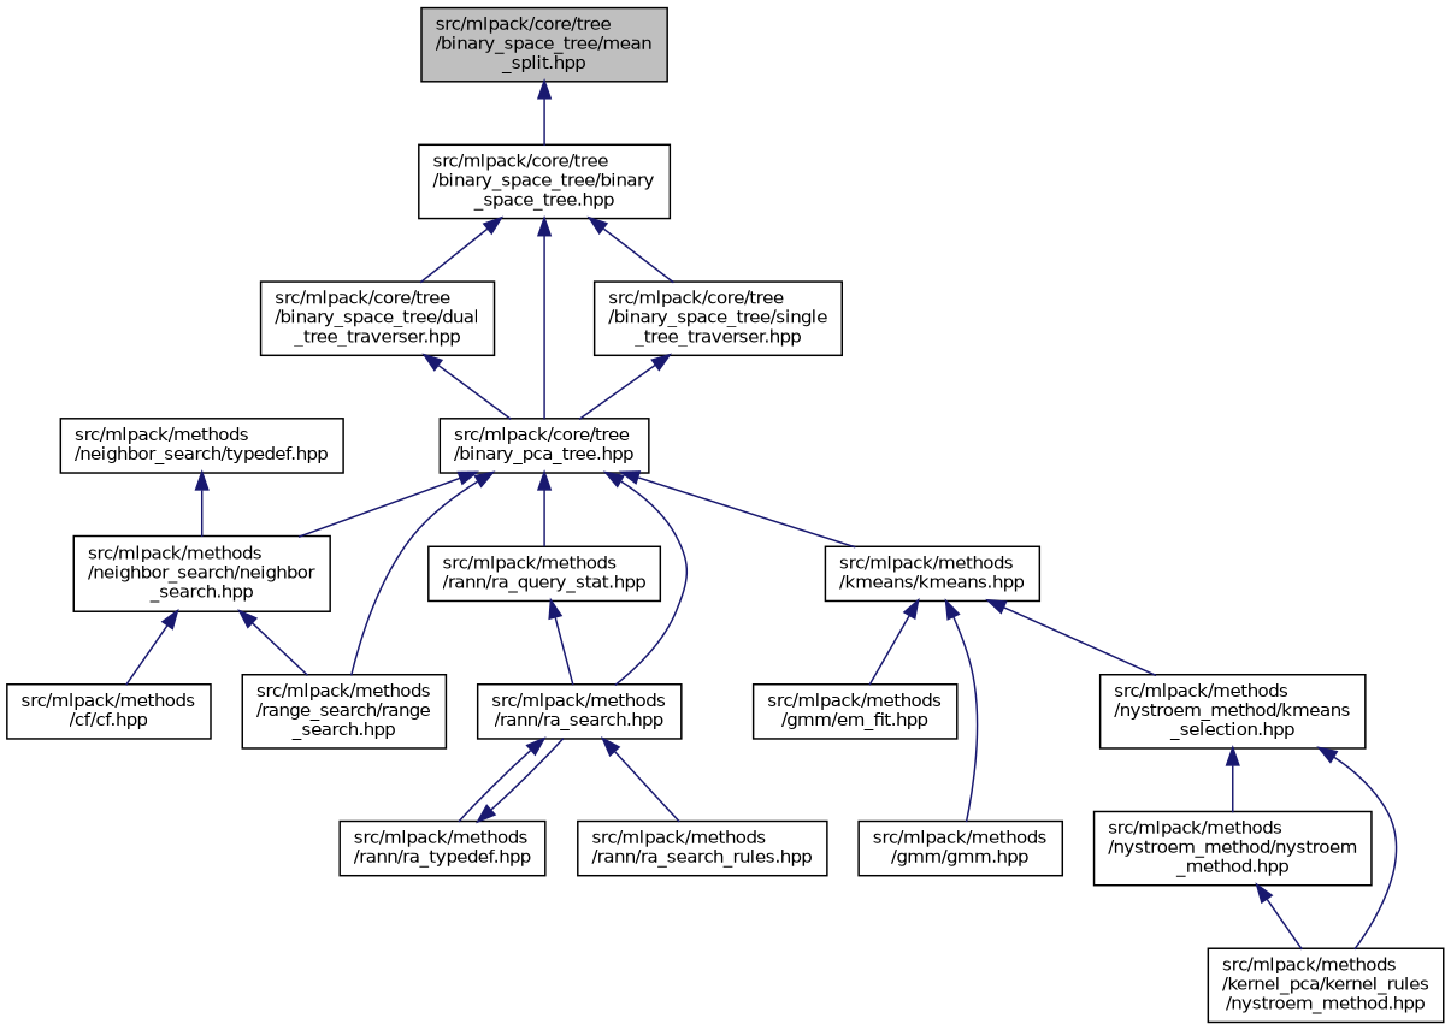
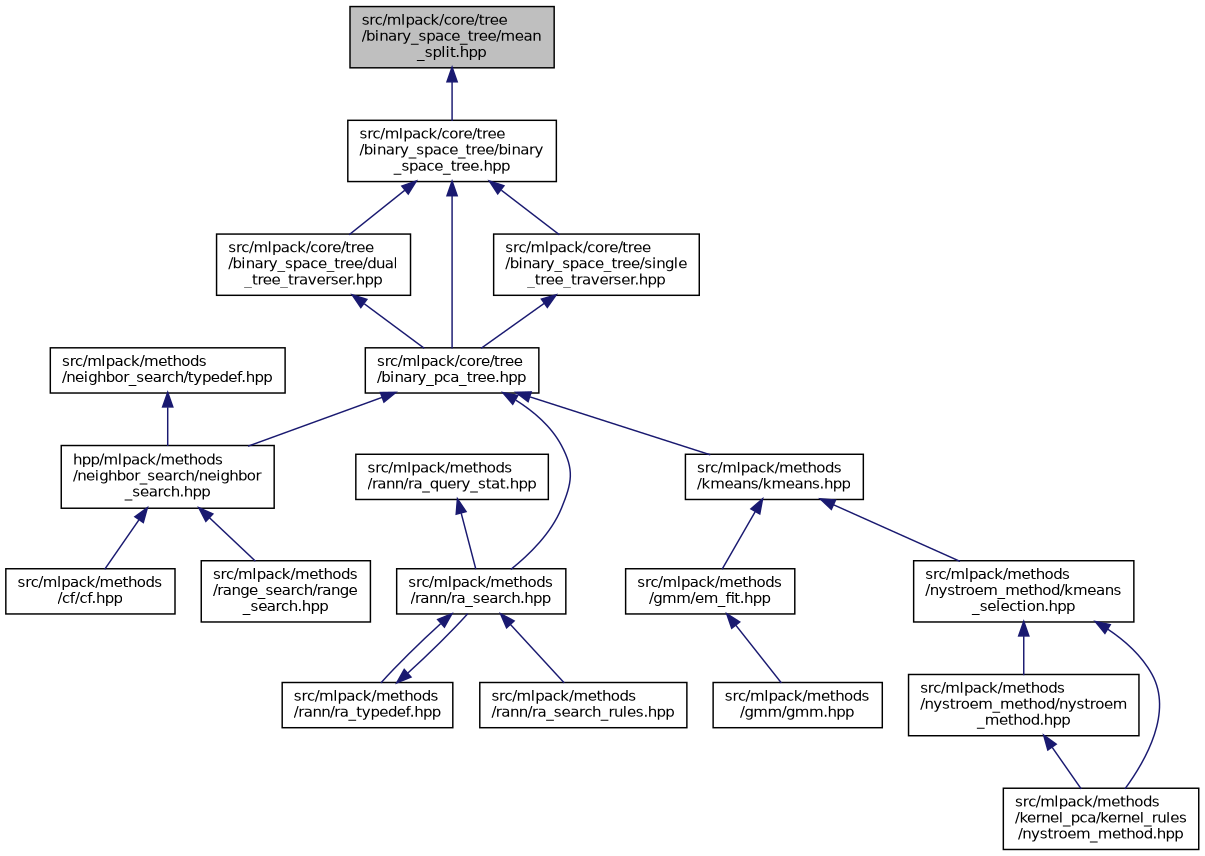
  digraph {
    node [color=black fillcolor=white fontname=Helvetica fontsize=10 shape=record style=filled]
    edge [color=midnightblue dir=back fontname=Helvetica fontsize=10 labelfontname=Helvetica labelfontsize=10 style=solid]
    n1 [fillcolor=grey75 fontcolor=black height=0.2 label="src/mlpack/core/tree\l/binary_space_tree/mean\l_split.hpp" width=0.4]
    n2 [height=0.2 label="src/mlpack/core/tree\l/binary_space_tree/binary\l_space_tree.hpp" width=0.4]
    n3 [height=0.2 label="src/mlpack/core/tree\l/binary_space_tree/dual\l_tree_traverser.hpp" width=0.4]
    n4 [height=0.2 label="src/mlpack/core/tree\l/binary_pca_tree.hpp" width=0.4]
    n5 [height=0.2 label="src/mlpack/core/tree\l/binary_space_tree/single\l_tree_traverser.hpp" width=0.4]
    n6 [height=0.2 label="src/mlpack/methods\l/kmeans/kmeans.hpp" width=0.4]
-   n7 [height=0.2 label="src/mlpack/methods\l/neighbor_search/neighbor\l_search.hpp" width=0.4]
+   n7 [height=0.2 label="hpp/mlpack/methods\l/neighbor_search/neighbor\l_search.hpp" width=0.4]
    n8 [height=0.2 label="src/mlpack/methods\l/range_search/range\l_search.hpp" width=0.4]
    n9 [height=0.2 label="src/mlpack/methods\l/rann/ra_query_stat.hpp" width=0.4]
    n10 [height=0.2 label="src/mlpack/methods\l/rann/ra_search.hpp" width=0.4]
    n11 [height=0.2 label="src/mlpack/methods\l/gmm/em_fit.hpp" width=0.4]
    n12 [height=0.2 label="src/mlpack/methods\l/nystroem_method/kmeans\l_selection.hpp" width=0.4]
    n13 [height=0.2 label="src/mlpack/methods\l/cf/cf.hpp" width=0.4]
    n14 [height=0.2 label="src/mlpack/methods\l/rann/ra_typedef.hpp" width=0.4]
    n15 [height=0.2 label="src/mlpack/methods\l/rann/ra_search_rules.hpp" width=0.4]
    n16 [height=0.2 label="src/mlpack/methods\l/gmm/gmm.hpp" width=0.4]
    n17 [height=0.2 label="src/mlpack/methods\l/kernel_pca/kernel_rules\l/nystroem_method.hpp" width=0.4]
    n18 [height=0.2 label="src/mlpack/methods\l/nystroem_method/nystroem\l_method.hpp" width=0.4]
    n19 [height=0.2 label="src/mlpack/methods\l/neighbor_search/typedef.hpp" width=0.4]
    n1 -> n2
    n2 -> n3
    n2 -> n4
    n2 -> n5
    n3 -> n4
    n4 -> n6
    n4 -> n7
-   n4 -> n8
-   n4 -> n9
    n4 -> n10
    n5 -> n4
    n6 -> n11
    n6 -> n12
    n7 -> n8
    n7 -> n13
    n9 -> n10
    n10 -> n14
    n10 -> n15
-   n6 -> n16
+   n11 -> n16
    n12 -> n17
    n12 -> n18
    n14 -> n10
    n18 -> n17
    n19 -> n7
  }
